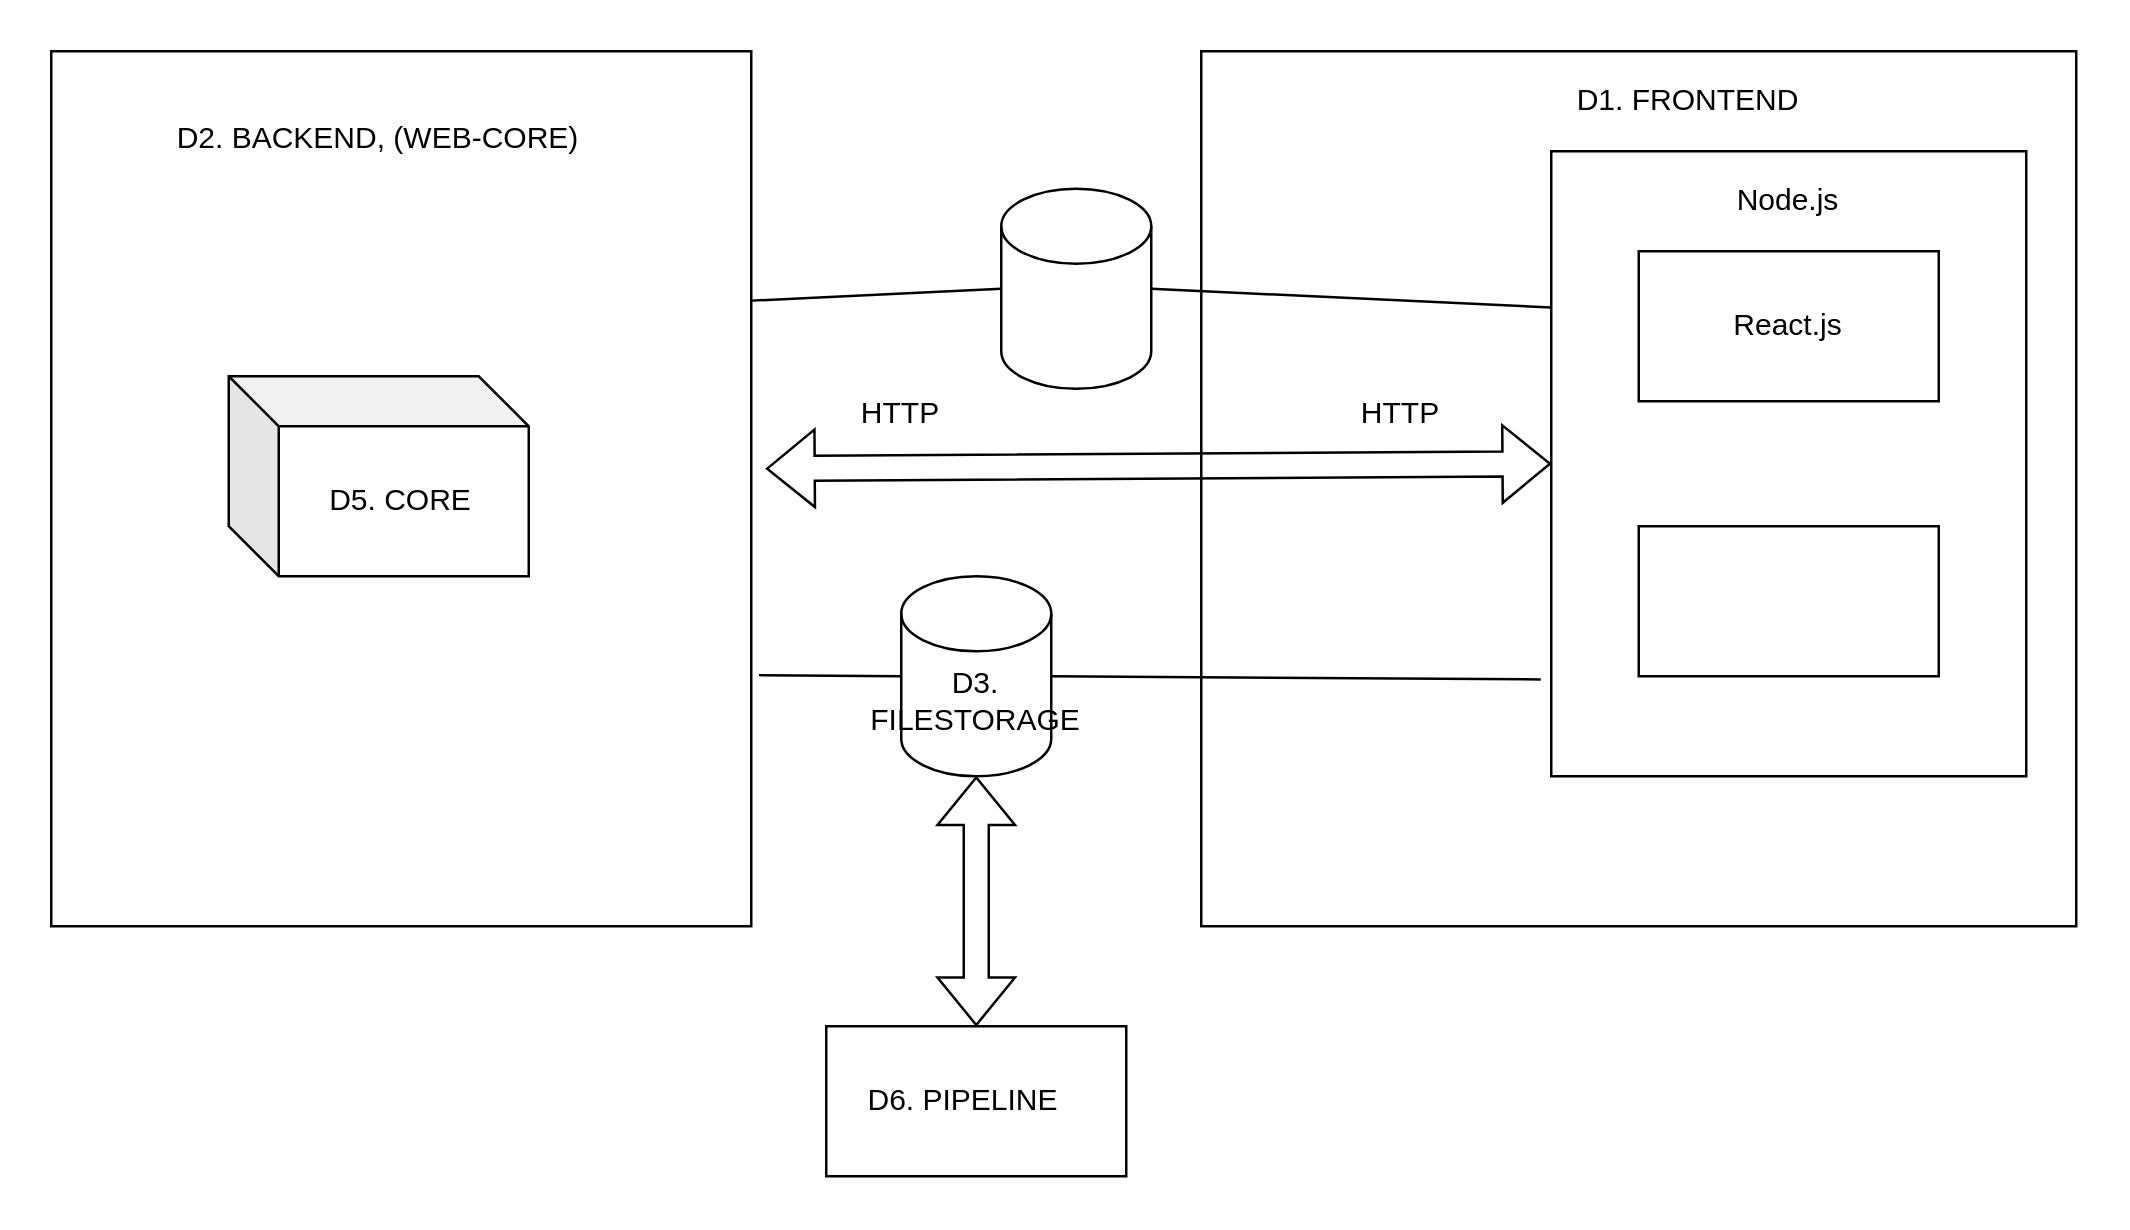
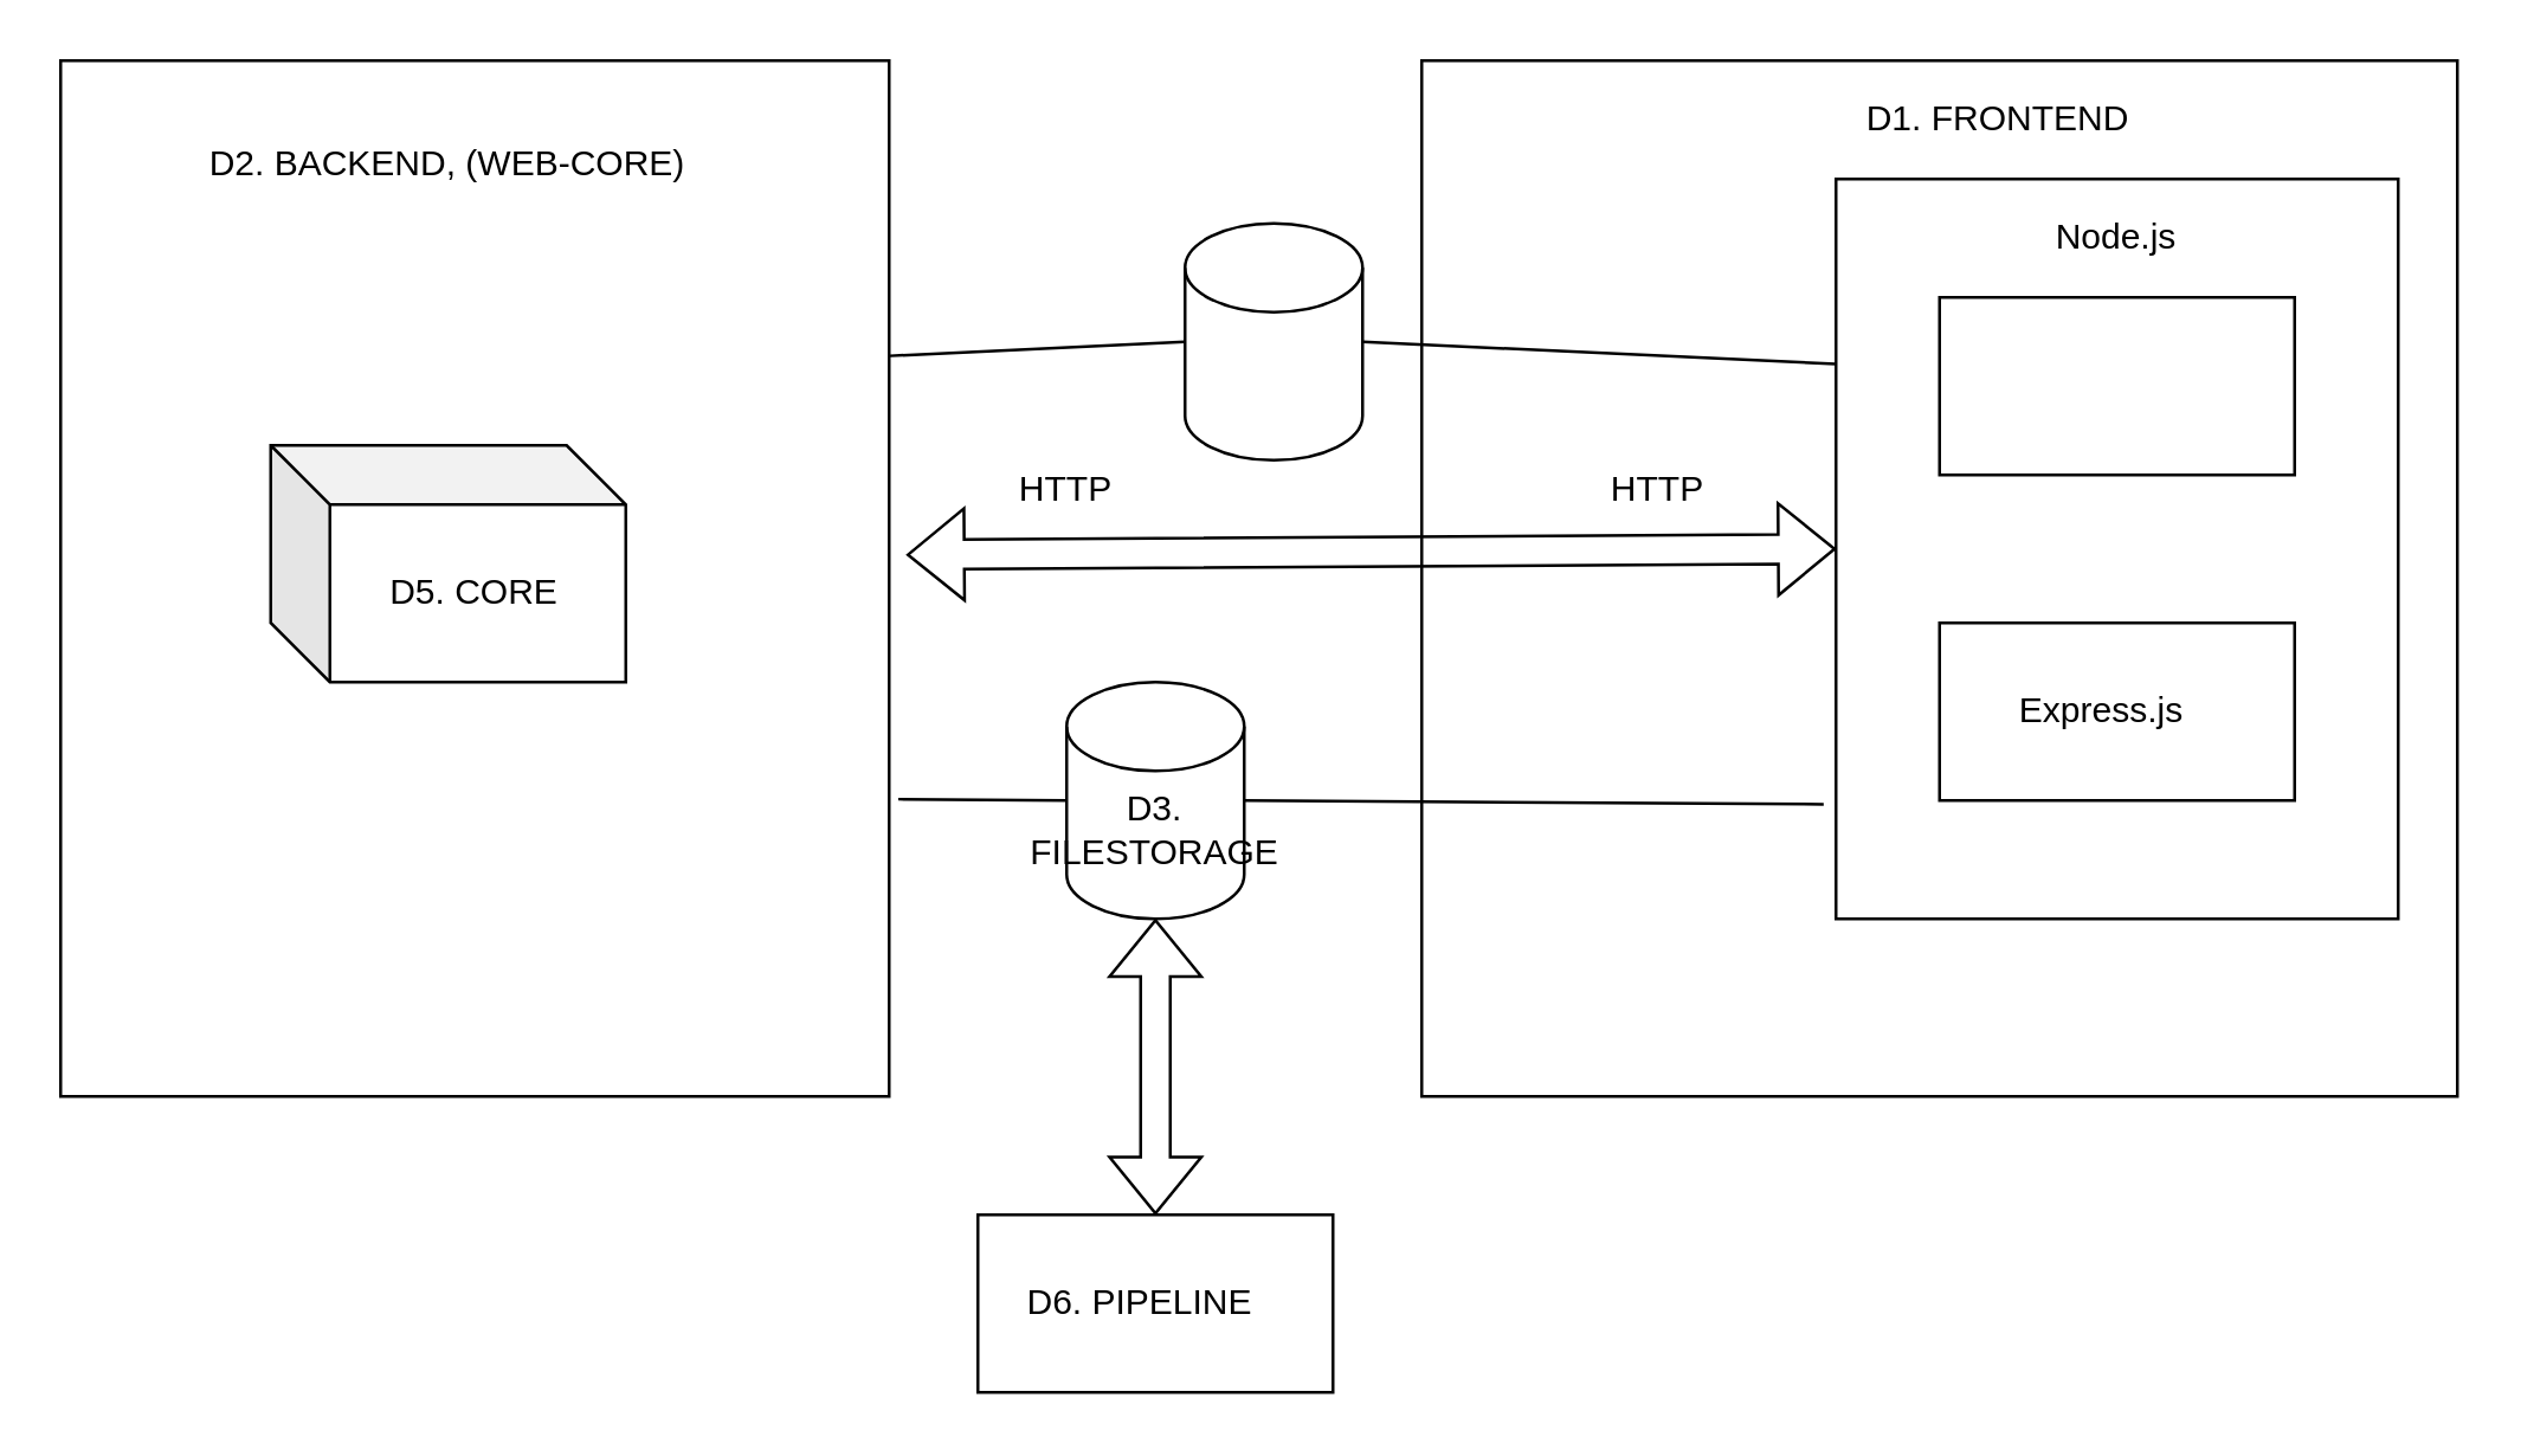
  <mxCell id="0" />
  <mxCell id="1" parent="0" />
  <mxCell id="2" value="" style="whiteSpace=wrap;html=1;aspect=fixed;" parent="1" vertex="1"><mxGeometry x="480" width="350" height="350" as="geometry" y="20" /></mxCell>
  <mxCell id="3" value="" style="rounded=0;whiteSpace=wrap;html=1;" parent="1" vertex="1"><mxGeometry x="620" y="60" width="190" height="250" as="geometry" /></mxCell>
  <mxCell id="4" value="" style="rounded=0;whiteSpace=wrap;html=1;" parent="1" vertex="1"><mxGeometry x="20" width="280" height="350" as="geometry" y="20" /></mxCell>
  <mxCell id="5" value="" style="rounded=0;whiteSpace=wrap;html=1;" parent="1" vertex="1"><mxGeometry x="655" y="210" width="120" height="60" as="geometry" /></mxCell>
  <mxCell id="6" value="" style="shape=cylinder3;whiteSpace=wrap;html=1;boundedLbl=1;backgroundOutline=1;size=15;" parent="1" vertex="1"><mxGeometry x="400" y="75" width="60" height="80" as="geometry" /></mxCell>
  <mxCell id="7" value="" style="rounded=0;whiteSpace=wrap;html=1;" parent="1" vertex="1"><mxGeometry x="655" y="100" width="120" height="60" as="geometry" /></mxCell>
  <mxCell id="8" value="D2. BACKEND, (WEB-CORE)" style="text;html=1;strokeColor=none;fillColor=none;align=center;verticalAlign=middle;whiteSpace=wrap;rounded=0;" parent="1" vertex="1"><mxGeometry x="61" y="40" width="180" height="30" as="geometry" /></mxCell>
  <mxCell id="9" value="Node.js" style="text;html=1;strokeColor=none;fillColor=none;align=center;verticalAlign=middle;whiteSpace=wrap;rounded=0;" parent="1" vertex="1"><mxGeometry x="695" y="70" width="40" height="20" as="geometry" /></mxCell>
- <mxCell id="10" value="React.js" style="text;html=1;strokeColor=none;fillColor=none;align=center;verticalAlign=middle;whiteSpace=wrap;rounded=0;" parent="1" vertex="1"><mxGeometry x="695" y="120" width="40" height="20" as="geometry" /></mxCell>
+ <mxCell id="11" value="Express.js" style="text;html=1;strokeColor=none;fillColor=none;align=center;verticalAlign=middle;whiteSpace=wrap;rounded=0;" parent="1" vertex="1"><mxGeometry x="690" y="230" width="40" height="20" as="geometry" /></mxCell>
  <mxCell id="12" value="D1. FRONTEND" style="text;html=1;strokeColor=none;fillColor=none;align=center;verticalAlign=middle;whiteSpace=wrap;rounded=0;" parent="1" vertex="1"><mxGeometry x="620" y="30" width="110" height="20" as="geometry" /></mxCell>
  <mxCell id="13" value="" style="endArrow=none;html=1;entryX=0;entryY=0.5;entryDx=0;entryDy=0;entryPerimeter=0;exitX=1.001;exitY=0.285;exitDx=0;exitDy=0;exitPerimeter=0;" parent="1" source="4" target="6" edge="1"><mxGeometry width="50" height="50" relative="1" as="geometry"><mxPoint x="290" y="110" as="sourcePoint" /><mxPoint x="440" y="265" as="targetPoint" /></mxGeometry></mxCell>
  <mxCell id="14" value="" style="endArrow=none;html=1;exitX=1;exitY=0.5;exitDx=0;exitDy=0;exitPerimeter=0;entryX=0;entryY=0.25;entryDx=0;entryDy=0;" parent="1" source="6" target="3" edge="1"><mxGeometry width="50" height="50" relative="1" as="geometry"><mxPoint x="330" y="420" as="sourcePoint" /><mxPoint x="620" y="210" as="targetPoint" /></mxGeometry></mxCell>
  <mxCell id="15" value="" style="shape=cylinder3;whiteSpace=wrap;html=1;boundedLbl=1;backgroundOutline=1;size=15;" parent="1" vertex="1"><mxGeometry x="360" y="230" width="60" height="80" as="geometry" /></mxCell>
  <mxCell id="16" value="D3. FILESTORAGE" style="text;html=1;strokeColor=none;fillColor=none;align=center;verticalAlign=middle;whiteSpace=wrap;rounded=0;" parent="1" vertex="1"><mxGeometry x="370" y="270" width="40" height="20" as="geometry" /></mxCell>
  <mxCell id="17" value="" style="endArrow=none;html=1;rounded=0;exitX=0;exitY=0.5;exitDx=0;exitDy=0;exitPerimeter=0;entryX=1.011;entryY=0.713;entryDx=0;entryDy=0;entryPerimeter=0;" parent="1" source="15" edge="1" target="4"><mxGeometry width="50" height="50" relative="1" as="geometry"><mxPoint x="290" y="305" as="sourcePoint" /><mxPoint x="300" y="195" as="targetPoint" /></mxGeometry></mxCell>
  <mxCell id="18" value="" style="endArrow=none;html=1;rounded=0;exitX=1;exitY=0.5;exitDx=0;exitDy=0;exitPerimeter=0;entryX=-0.022;entryY=0.845;entryDx=0;entryDy=0;entryPerimeter=0;" parent="1" source="15" target="3" edge="1"><mxGeometry width="50" height="50" relative="1" as="geometry"><mxPoint x="500" y="450" as="sourcePoint" /><mxPoint x="550" y="215" as="targetPoint" /></mxGeometry></mxCell>
  <mxCell id="19" value="HTTP" style="text;html=1;strokeColor=none;fillColor=none;align=center;verticalAlign=middle;whiteSpace=wrap;rounded=0;" vertex="1" parent="1"><mxGeometry x="530" y="150" width="60" height="30" as="geometry" /></mxCell>
  <mxCell id="20" value="" style="shape=cube;whiteSpace=wrap;html=1;boundedLbl=1;backgroundOutline=1;darkOpacity=0.05;darkOpacity2=0.1;" vertex="1" parent="1"><mxGeometry x="91" y="150" width="120" height="80" as="geometry" /></mxCell>
  <mxCell id="21" value="D5. CORE" style="text;html=1;strokeColor=none;fillColor=none;align=center;verticalAlign=middle;whiteSpace=wrap;rounded=0;" vertex="1" parent="1"><mxGeometry y="185" width="60" height="30" as="geometry" x="130" /></mxCell>
  <mxCell id="22" value="" style="rounded=0;whiteSpace=wrap;html=1;" vertex="1" parent="1"><mxGeometry x="330" y="410" width="120" height="60" as="geometry" /></mxCell>
  <mxCell id="23" value="D6. PIPELINE" style="text;html=1;strokeColor=none;fillColor=none;align=center;verticalAlign=middle;whiteSpace=wrap;rounded=0;" vertex="1" parent="1"><mxGeometry x="340" y="425" width="90" height="30" as="geometry" /></mxCell>
  <mxCell id="24" value="" style="shape=flexArrow;endArrow=classic;startArrow=classic;html=1;rounded=0;exitX=1.021;exitY=0.477;exitDx=0;exitDy=0;exitPerimeter=0;entryX=0;entryY=0.5;entryDx=0;entryDy=0;" edge="1" parent="1" source="4" target="3"><mxGeometry width="100" height="100" relative="1" as="geometry"><mxPoint x="350" y="260" as="sourcePoint" /><mxPoint x="490" y="185" as="targetPoint" /></mxGeometry></mxCell>
  <mxCell id="25" value="" style="shape=flexArrow;endArrow=classic;startArrow=classic;html=1;rounded=0;entryX=0.5;entryY=1;entryDx=0;entryDy=0;entryPerimeter=0;exitX=0.5;exitY=0;exitDx=0;exitDy=0;" edge="1" parent="1" source="22" target="15"><mxGeometry width="100" height="100" relative="1" as="geometry"><mxPoint x="530" y="520" as="sourcePoint" /><mxPoint x="630" y="420" as="targetPoint" /></mxGeometry></mxCell>
  <mxCell id="26" value="HTTP" style="text;html=1;strokeColor=none;fillColor=none;align=center;verticalAlign=middle;whiteSpace=wrap;rounded=0;" vertex="1" parent="1"><mxGeometry x="330" y="150" width="60" height="30" as="geometry" /></mxCell>
